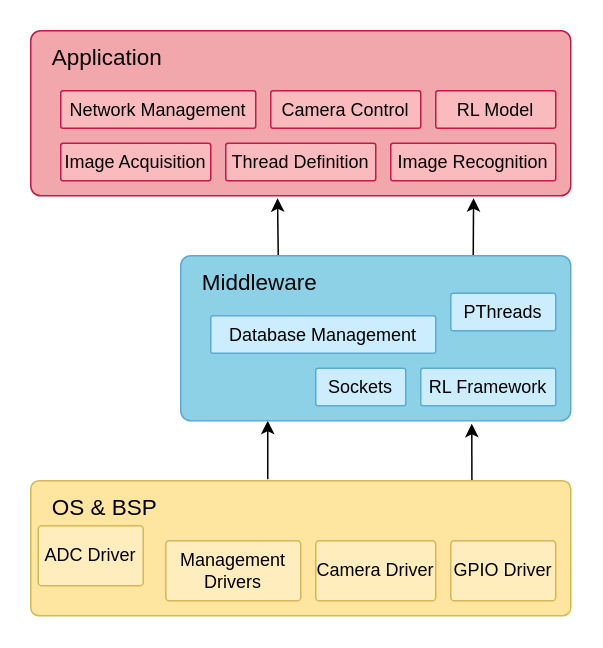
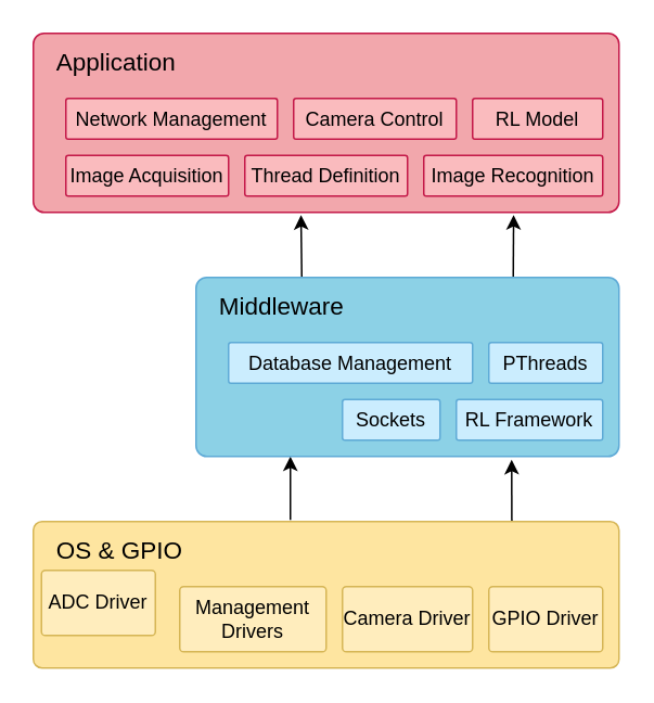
  <mxCell id="0" />
  <mxCell id="1" parent="0" />
  <mxCell id="2" value="&amp;nbsp; &amp;nbsp;Application" style="rounded=1;whiteSpace=wrap;html=1;align=left;verticalAlign=top;arcSize=6;fontSize=15;spacingTop=2;fillColor=#F2A7AC;strokeColor=#C41949;" parent="1" vertex="1"><mxGeometry x="20" y="20" width="360" height="110" as="geometry" /></mxCell>
  <mxCell id="3" style="rounded=0;orthogonalLoop=1;jettySize=auto;html=1;exitX=0.75;exitY=0;exitDx=0;exitDy=0;entryX=0.82;entryY=1.015;entryDx=0;entryDy=0;entryPerimeter=0;startArrow=none;startFill=0;fontSize=16;endArrow=classic;endFill=1;" parent="1" source="7" target="2" edge="1"><mxGeometry relative="1" as="geometry" /></mxCell>
  <mxCell id="4" style="rounded=0;orthogonalLoop=1;jettySize=auto;html=1;exitX=0.25;exitY=0;exitDx=0;exitDy=0;entryX=0.457;entryY=1.015;entryDx=0;entryDy=0;entryPerimeter=0;startArrow=none;startFill=0;fontSize=16;endArrow=classic;endFill=1;" parent="1" source="7" target="2" edge="1"><mxGeometry relative="1" as="geometry" /></mxCell>
  <mxCell id="5" style="rounded=0;orthogonalLoop=1;jettySize=auto;html=1;exitX=0.223;exitY=1;exitDx=0;exitDy=0;startArrow=classic;startFill=1;fontSize=16;endArrow=none;endFill=0;exitPerimeter=0;" parent="1" source="7" edge="1"><mxGeometry relative="1" as="geometry"><mxPoint x="178" y="319" as="targetPoint" /></mxGeometry></mxCell>
  <mxCell id="6" style="rounded=0;orthogonalLoop=1;jettySize=auto;html=1;entryX=0.817;entryY=0.011;entryDx=0;entryDy=0;entryPerimeter=0;startArrow=classic;startFill=1;fontSize=16;endArrow=none;endFill=0;" parent="1" target="8" edge="1"><mxGeometry relative="1" as="geometry"><mxPoint x="314" y="282" as="sourcePoint" /></mxGeometry></mxCell>
  <mxCell id="7" value="&amp;nbsp; &amp;nbsp;Middleware" style="rounded=1;whiteSpace=wrap;html=1;align=left;verticalAlign=top;arcSize=6;fontSize=15;spacingTop=2;strokeColor=#5EAAD6;fillColor=#8CD1E6;" parent="1" vertex="1"><mxGeometry x="120" y="170" width="260" height="110" as="geometry" /></mxCell>
- <mxCell id="8" value="&amp;nbsp; &amp;nbsp;OS &amp;amp; BSP" style="rounded=1;whiteSpace=wrap;html=1;align=left;verticalAlign=top;arcSize=6;fontSize=15;strokeColor=#d6b656;spacingTop=2;fillColor=#FEE5A0;" parent="1" vertex="1"><mxGeometry x="20" y="320" width="360" height="90" as="geometry" /></mxCell>
+ <mxCell id="8" value="&amp;nbsp; &amp;nbsp;OS &amp;amp; GPIO" style="rounded=1;whiteSpace=wrap;html=1;align=left;verticalAlign=top;arcSize=6;fontSize=15;strokeColor=#d6b656;spacingTop=2;fillColor=#FEE5A0;" parent="1" vertex="1"><mxGeometry x="20" y="320" width="360" height="90" as="geometry" /></mxCell>
  <mxCell id="9" value="Image Recognition" style="rounded=1;whiteSpace=wrap;html=1;align=center;verticalAlign=middle;arcSize=6;strokeColor=#C41949;fillColor=#FABBBE;" parent="1" vertex="1"><mxGeometry x="260" y="95" width="110" height="25" as="geometry" /></mxCell>
  <mxCell id="10" value="Thread Definition" style="rounded=1;whiteSpace=wrap;html=1;align=center;verticalAlign=middle;arcSize=6;strokeColor=#C41949;fillColor=#FABBBE;" parent="1" vertex="1"><mxGeometry x="150" y="95" width="100" height="25" as="geometry" /></mxCell>
  <mxCell id="11" value="Database Management" style="rounded=1;whiteSpace=wrap;html=1;align=center;verticalAlign=middle;arcSize=6;strokeColor=#5EAAD6;fillColor=#CBEDFE;" parent="1" vertex="1"><mxGeometry x="140" y="210" width="150" height="25" as="geometry" /></mxCell>
- <mxCell id="12" value="PThreads" style="rounded=1;whiteSpace=wrap;html=1;align=center;verticalAlign=middle;arcSize=6;strokeColor=#5EAAD6;fillColor=#CBEDFE;" parent="1" vertex="1"><mxGeometry x="300" y="195" width="70" height="25" as="geometry" /></mxCell>
+ <mxCell id="12" value="PThreads" style="rounded=1;whiteSpace=wrap;html=1;align=center;verticalAlign=middle;arcSize=6;strokeColor=#5EAAD6;fillColor=#CBEDFE;" parent="1" vertex="1"><mxGeometry x="300" y="210" width="70" height="25" as="geometry" /></mxCell>
  <mxCell id="13" value="GPIO Driver" style="rounded=1;whiteSpace=wrap;html=1;align=center;verticalAlign=middle;arcSize=6;strokeColor=#d6b656;fillColor=#FFEDBD;" parent="1" vertex="1"><mxGeometry x="300" y="360" width="70" height="40" as="geometry" /></mxCell>
  <mxCell id="14" value="Camera Driver" style="rounded=1;whiteSpace=wrap;html=1;align=center;verticalAlign=middle;arcSize=6;strokeColor=#d6b656;fillColor=#FFEDBD;" parent="1" vertex="1"><mxGeometry x="210" y="360" width="80" height="40" as="geometry" /></mxCell>
  <mxCell id="15" value="Management Drivers" style="rounded=1;whiteSpace=wrap;html=1;align=center;verticalAlign=middle;arcSize=6;strokeColor=#d6b656;fillColor=#FFEDBD;" parent="1" vertex="1"><mxGeometry x="110" y="360" width="90" height="40" as="geometry" /></mxCell>
  <mxCell id="16" value="ADC Driver" style="rounded=1;whiteSpace=wrap;html=1;align=center;verticalAlign=middle;arcSize=6;strokeColor=#d6b656;fillColor=#FFEDBD;" parent="1" vertex="1"><mxGeometry x="25" y="350" width="70" height="40" as="geometry" /></mxCell>
  <mxCell id="17" value="Sockets" style="rounded=1;whiteSpace=wrap;html=1;align=center;verticalAlign=middle;arcSize=6;strokeColor=#5EAAD6;fillColor=#CBEDFE;" parent="1" vertex="1"><mxGeometry x="210" y="245" width="60" height="25" as="geometry" /></mxCell>
  <mxCell id="18" value="Image Acquisition" style="rounded=1;whiteSpace=wrap;html=1;align=center;verticalAlign=middle;arcSize=6;strokeColor=#C41949;fillColor=#FABBBE;" vertex="1" parent="1"><mxGeometry x="40" y="95" width="100" height="25" as="geometry" /></mxCell>
  <mxCell id="19" value="Camera Control" style="rounded=1;whiteSpace=wrap;html=1;align=center;verticalAlign=middle;arcSize=6;strokeColor=#C41949;fillColor=#FABBBE;" vertex="1" parent="1"><mxGeometry x="180" y="60" width="100" height="25" as="geometry" /></mxCell>
  <mxCell id="20" value="Network Management" style="rounded=1;whiteSpace=wrap;html=1;align=center;verticalAlign=middle;arcSize=6;strokeColor=#C41949;fillColor=#FABBBE;" vertex="1" parent="1"><mxGeometry x="40" y="60" width="130" height="25" as="geometry" /></mxCell>
  <mxCell id="21" value="RL Model" style="rounded=1;whiteSpace=wrap;html=1;align=center;verticalAlign=middle;arcSize=6;strokeColor=#C41949;fillColor=#FABBBE;" vertex="1" parent="1"><mxGeometry x="290" y="60" width="80" height="25" as="geometry" /></mxCell>
  <mxCell id="22" value="RL Framework" style="rounded=1;whiteSpace=wrap;html=1;align=center;verticalAlign=middle;arcSize=6;strokeColor=#5EAAD6;fillColor=#CBEDFE;" vertex="1" parent="1"><mxGeometry x="280" y="245" width="90" height="25" as="geometry" /></mxCell>
